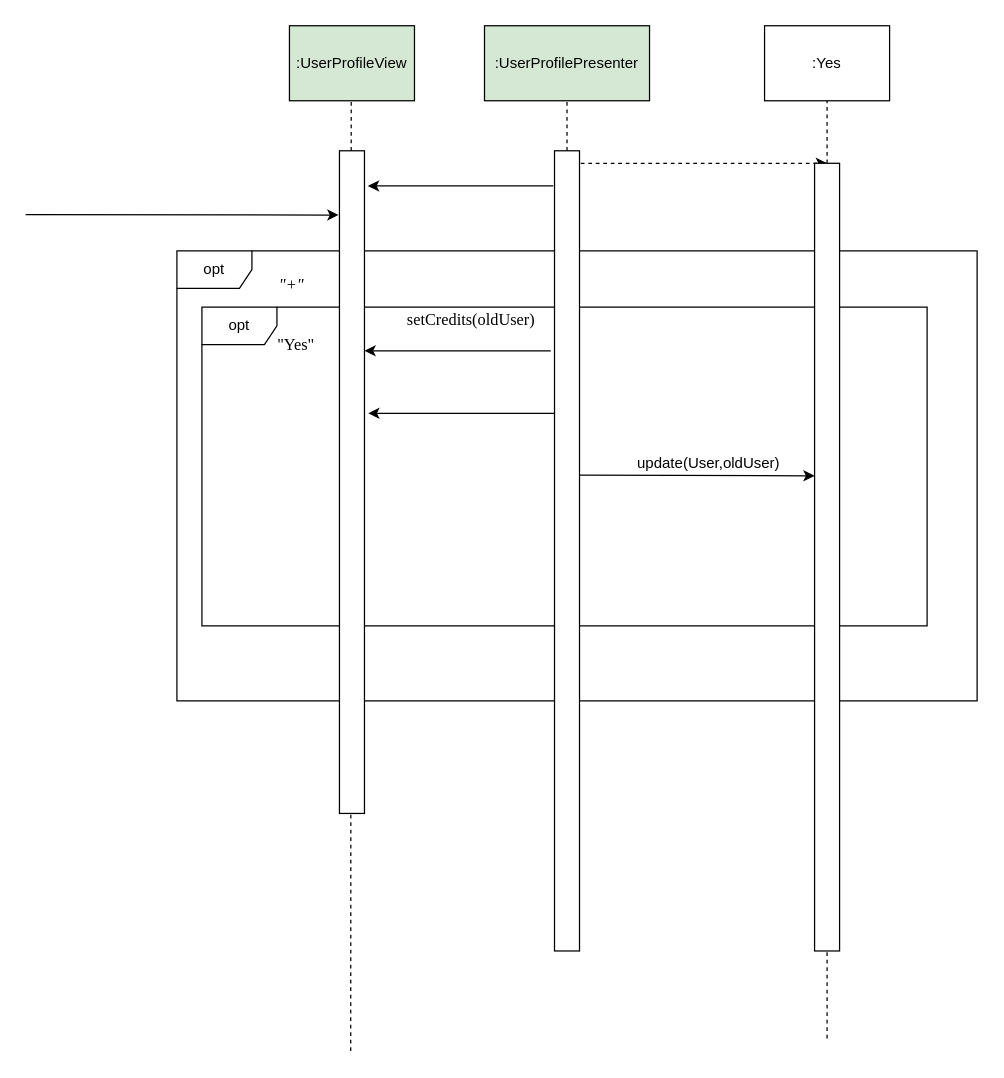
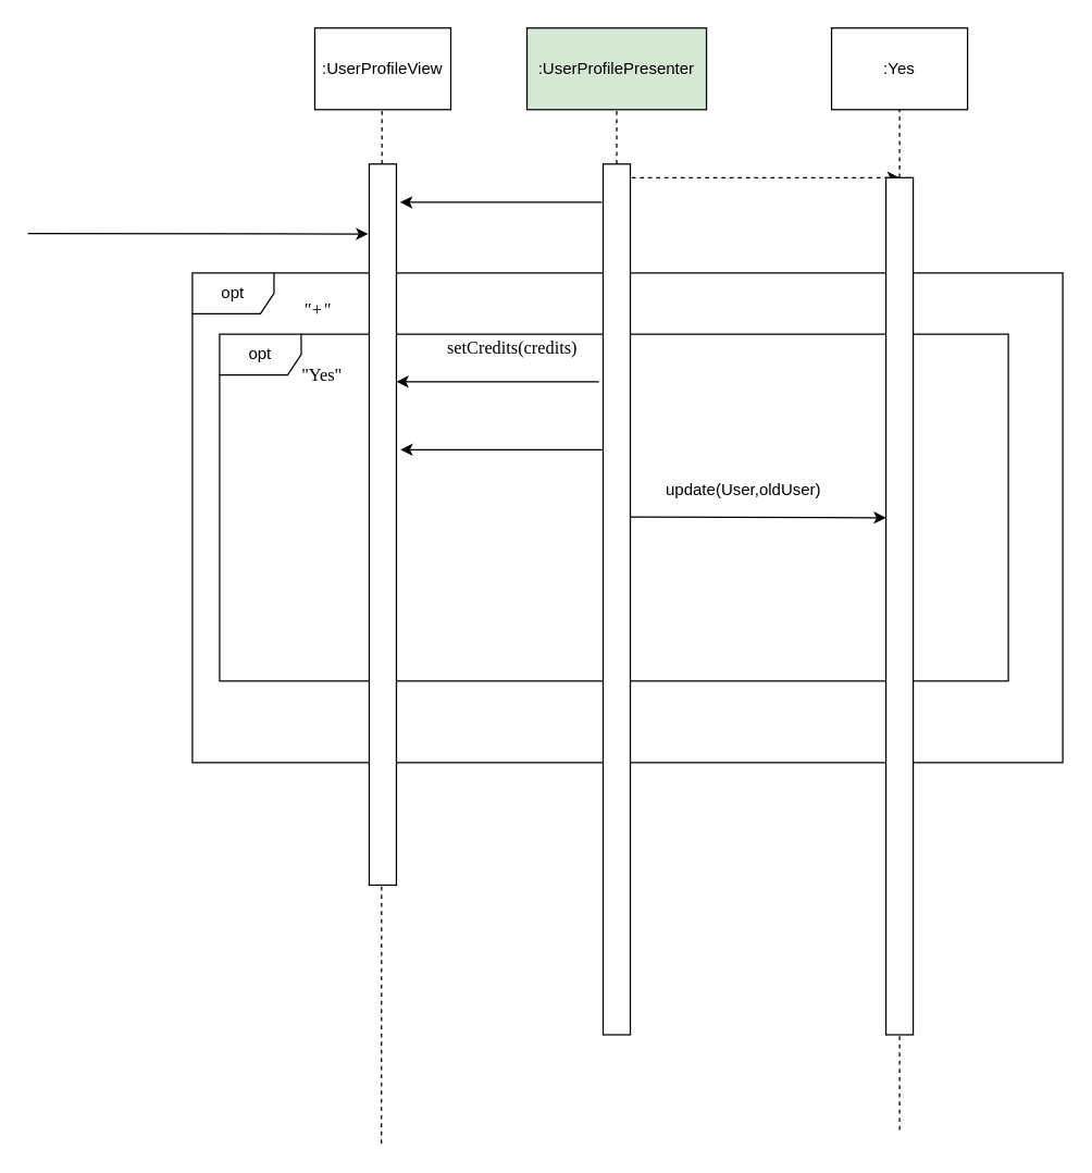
  <mxCell id="0" />
  <mxCell id="1" parent="0" />
  <mxCell id="2" value="opt" style="shape=umlFrame;whiteSpace=wrap;html=1;" parent="1" vertex="1"><mxGeometry x="161" y="245" width="580" height="255" as="geometry" /></mxCell>
  <mxCell id="3" value="opt" style="shape=umlFrame;whiteSpace=wrap;html=1;" parent="1" vertex="1"><mxGeometry x="141" y="200" width="640" height="360" as="geometry" /></mxCell>
  <mxCell id="4" value=":UserProfilePresenter" style="rounded=0;whiteSpace=wrap;html=1;fillColor=#d5e8d4;" parent="1" vertex="1"><mxGeometry x="387" y="20" width="132" height="60" as="geometry" /></mxCell>
  <mxCell id="5" value="" style="endArrow=none;dashed=1;html=1;entryX=0.5;entryY=1;entryDx=0;entryDy=0;" parent="1" source="8" target="4" edge="1"><mxGeometry width="50" height="50" relative="1" as="geometry"><mxPoint x="453" y="590" as="sourcePoint" /><mxPoint x="452" y="243.036" as="targetPoint" /></mxGeometry></mxCell>
- <mxCell id="6" value=":UserProfileView" style="rounded=0;whiteSpace=wrap;html=1;fillColor=#d5e8d4;" parent="1" vertex="1"><mxGeometry x="231" y="20" width="100" height="60" as="geometry" /></mxCell>
+ <mxCell id="6" value=":UserProfileView" style="rounded=0;whiteSpace=wrap;html=1;" parent="1" vertex="1"><mxGeometry x="231" y="20" width="100" height="60" as="geometry" /></mxCell>
  <mxCell id="7" value="" style="endArrow=classic;html=1;dashed=1;" parent="1" edge="1"><mxGeometry width="50" height="50" relative="1" as="geometry"><mxPoint x="464" y="130" as="sourcePoint" /><mxPoint x="661" y="130" as="targetPoint" /></mxGeometry></mxCell>
  <mxCell id="8" value="" style="rounded=0;whiteSpace=wrap;html=1;" parent="1" vertex="1"><mxGeometry x="443" y="120" width="20" height="640" as="geometry" /></mxCell>
  <mxCell id="9" value="" style="endArrow=none;dashed=1;html=1;entryX=0.5;entryY=1;entryDx=0;entryDy=0;" parent="1" source="18" edge="1"><mxGeometry width="50" height="50" relative="1" as="geometry"><mxPoint x="281" y="670" as="sourcePoint" /><mxPoint x="281" y="230" as="targetPoint" /></mxGeometry></mxCell>
  <mxCell id="10" value=":Yes" style="rounded=0;whiteSpace=wrap;html=1;" parent="1" vertex="1"><mxGeometry x="611" y="20" width="100" height="60" as="geometry" /></mxCell>
  <mxCell id="11" value="" style="endArrow=none;dashed=1;html=1;entryX=0.5;entryY=1;entryDx=0;entryDy=0;" parent="1" source="12" target="10" edge="1"><mxGeometry width="50" height="50" relative="1" as="geometry"><mxPoint x="661" y="670" as="sourcePoint" /><mxPoint x="660" y="243.036" as="targetPoint" /></mxGeometry></mxCell>
  <mxCell id="12" value="" style="rounded=0;whiteSpace=wrap;html=1;" parent="1" vertex="1"><mxGeometry x="651" y="130" width="20" height="630" as="geometry" /></mxCell>
  <mxCell id="13" value="" style="endArrow=none;dashed=1;html=1;entryX=0.5;entryY=1;entryDx=0;entryDy=0;" parent="1" target="12" edge="1"><mxGeometry width="50" height="50" relative="1" as="geometry"><mxPoint x="661" y="830" as="sourcePoint" /><mxPoint x="661" y="80" as="targetPoint" /></mxGeometry></mxCell>
  <mxCell id="14" value="" style="endArrow=classic;html=1;entryX=1.138;entryY=0.053;entryDx=0;entryDy=0;entryPerimeter=0;" parent="1" target="18" edge="1"><mxGeometry width="50" height="50" relative="1" as="geometry"><mxPoint x="442" y="148" as="sourcePoint" /><mxPoint x="471" y="250.5" as="targetPoint" /><Array as="points" /></mxGeometry></mxCell>
  <mxCell id="15" value="&lt;pre style=&quot;font-family: &amp;#34;consolas&amp;#34; ; font-size: 9.8pt&quot;&gt;&lt;span style=&quot;font-style: italic&quot;&gt;&quot;+&quot;&lt;/span&gt;&lt;/pre&gt;" style="text;whiteSpace=wrap;html=1;" parent="1" vertex="1"><mxGeometry x="221" y="200" width="40" height="60" as="geometry" /></mxCell>
  <mxCell id="16" value="" style="endArrow=none;dashed=1;html=1;entryX=0.5;entryY=1;entryDx=0;entryDy=0;" parent="1" edge="1"><mxGeometry width="50" height="50" relative="1" as="geometry"><mxPoint x="280" y="840" as="sourcePoint" /><mxPoint x="280.41" y="80" as="targetPoint" /></mxGeometry></mxCell>
  <mxCell id="17" value="&lt;pre style=&quot;font-family: &amp;#34;consolas&amp;#34; ; font-size: 9.8pt&quot;&gt;&quot;Yes&quot;&lt;/pre&gt;" style="text;html=1;align=center;verticalAlign=middle;resizable=0;points=[];autosize=1;" parent="1" vertex="1"><mxGeometry x="211" y="250" width="50" height="50" as="geometry" /></mxCell>
  <mxCell id="18" value="" style="rounded=0;whiteSpace=wrap;html=1;" parent="1" vertex="1"><mxGeometry x="271" y="120" width="20" height="530" as="geometry" /></mxCell>
  <mxCell id="19" value="" style="endArrow=classic;html=1;" parent="1" edge="1"><mxGeometry width="50" height="50" relative="1" as="geometry"><mxPoint x="443" y="330" as="sourcePoint" /><mxPoint x="294" y="330" as="targetPoint" /></mxGeometry></mxCell>
- <mxCell id="20" value="update(User,oldUser)" style="text;html=1;align=center;verticalAlign=middle;resizable=0;points=[];autosize=1;" parent="1" vertex="1"><mxGeometry x="501" y="360" width="130" height="20" as="geometry" /></mxCell>
+ <mxCell id="20" value="update(User,oldUser)" style="text;html=1;align=center;verticalAlign=middle;resizable=0;points=[];autosize=1;" parent="1" vertex="1"><mxGeometry x="481" y="350" width="130" height="20" as="geometry" /></mxCell>
  <mxCell id="21" value="" style="endArrow=classic;html=1;" parent="1" edge="1"><mxGeometry width="50" height="50" relative="1" as="geometry"><mxPoint x="463" y="379.5" as="sourcePoint" /><mxPoint x="651" y="380" as="targetPoint" /></mxGeometry></mxCell>
- <mxCell id="22" value="&lt;pre style=&quot;text-align: left ; font-family: &amp;#34;consolas&amp;#34; ; font-size: 9.8pt&quot;&gt;setCredits(oldUser)&lt;/pre&gt;" style="text;html=1;align=center;verticalAlign=middle;resizable=0;points=[];autosize=1;" parent="1" vertex="1"><mxGeometry x="301" y="230" width="150" height="50" as="geometry" /></mxCell>
+ <mxCell id="22" value="&lt;pre style=&quot;text-align: left ; font-family: &amp;#34;consolas&amp;#34; ; font-size: 9.8pt&quot;&gt;setCredits(credits)&lt;/pre&gt;" style="text;html=1;align=center;verticalAlign=middle;resizable=0;points=[];autosize=1;" parent="1" vertex="1"><mxGeometry x="301" y="230" width="150" height="50" as="geometry" /></mxCell>
  <mxCell id="23" value="" style="endArrow=classic;html=1;" parent="1" edge="1"><mxGeometry width="50" height="50" relative="1" as="geometry"><mxPoint x="440" y="280" as="sourcePoint" /><mxPoint x="291" y="280" as="targetPoint" /></mxGeometry></mxCell>
  <mxCell id="24" value="" style="endArrow=classic;html=1;entryX=-0.038;entryY=0.097;entryDx=0;entryDy=0;entryPerimeter=0;" parent="1" target="18" edge="1"><mxGeometry width="50" height="50" relative="1" as="geometry"><mxPoint x="20" y="171" as="sourcePoint" /><mxPoint x="81" y="200" as="targetPoint" /></mxGeometry></mxCell>
